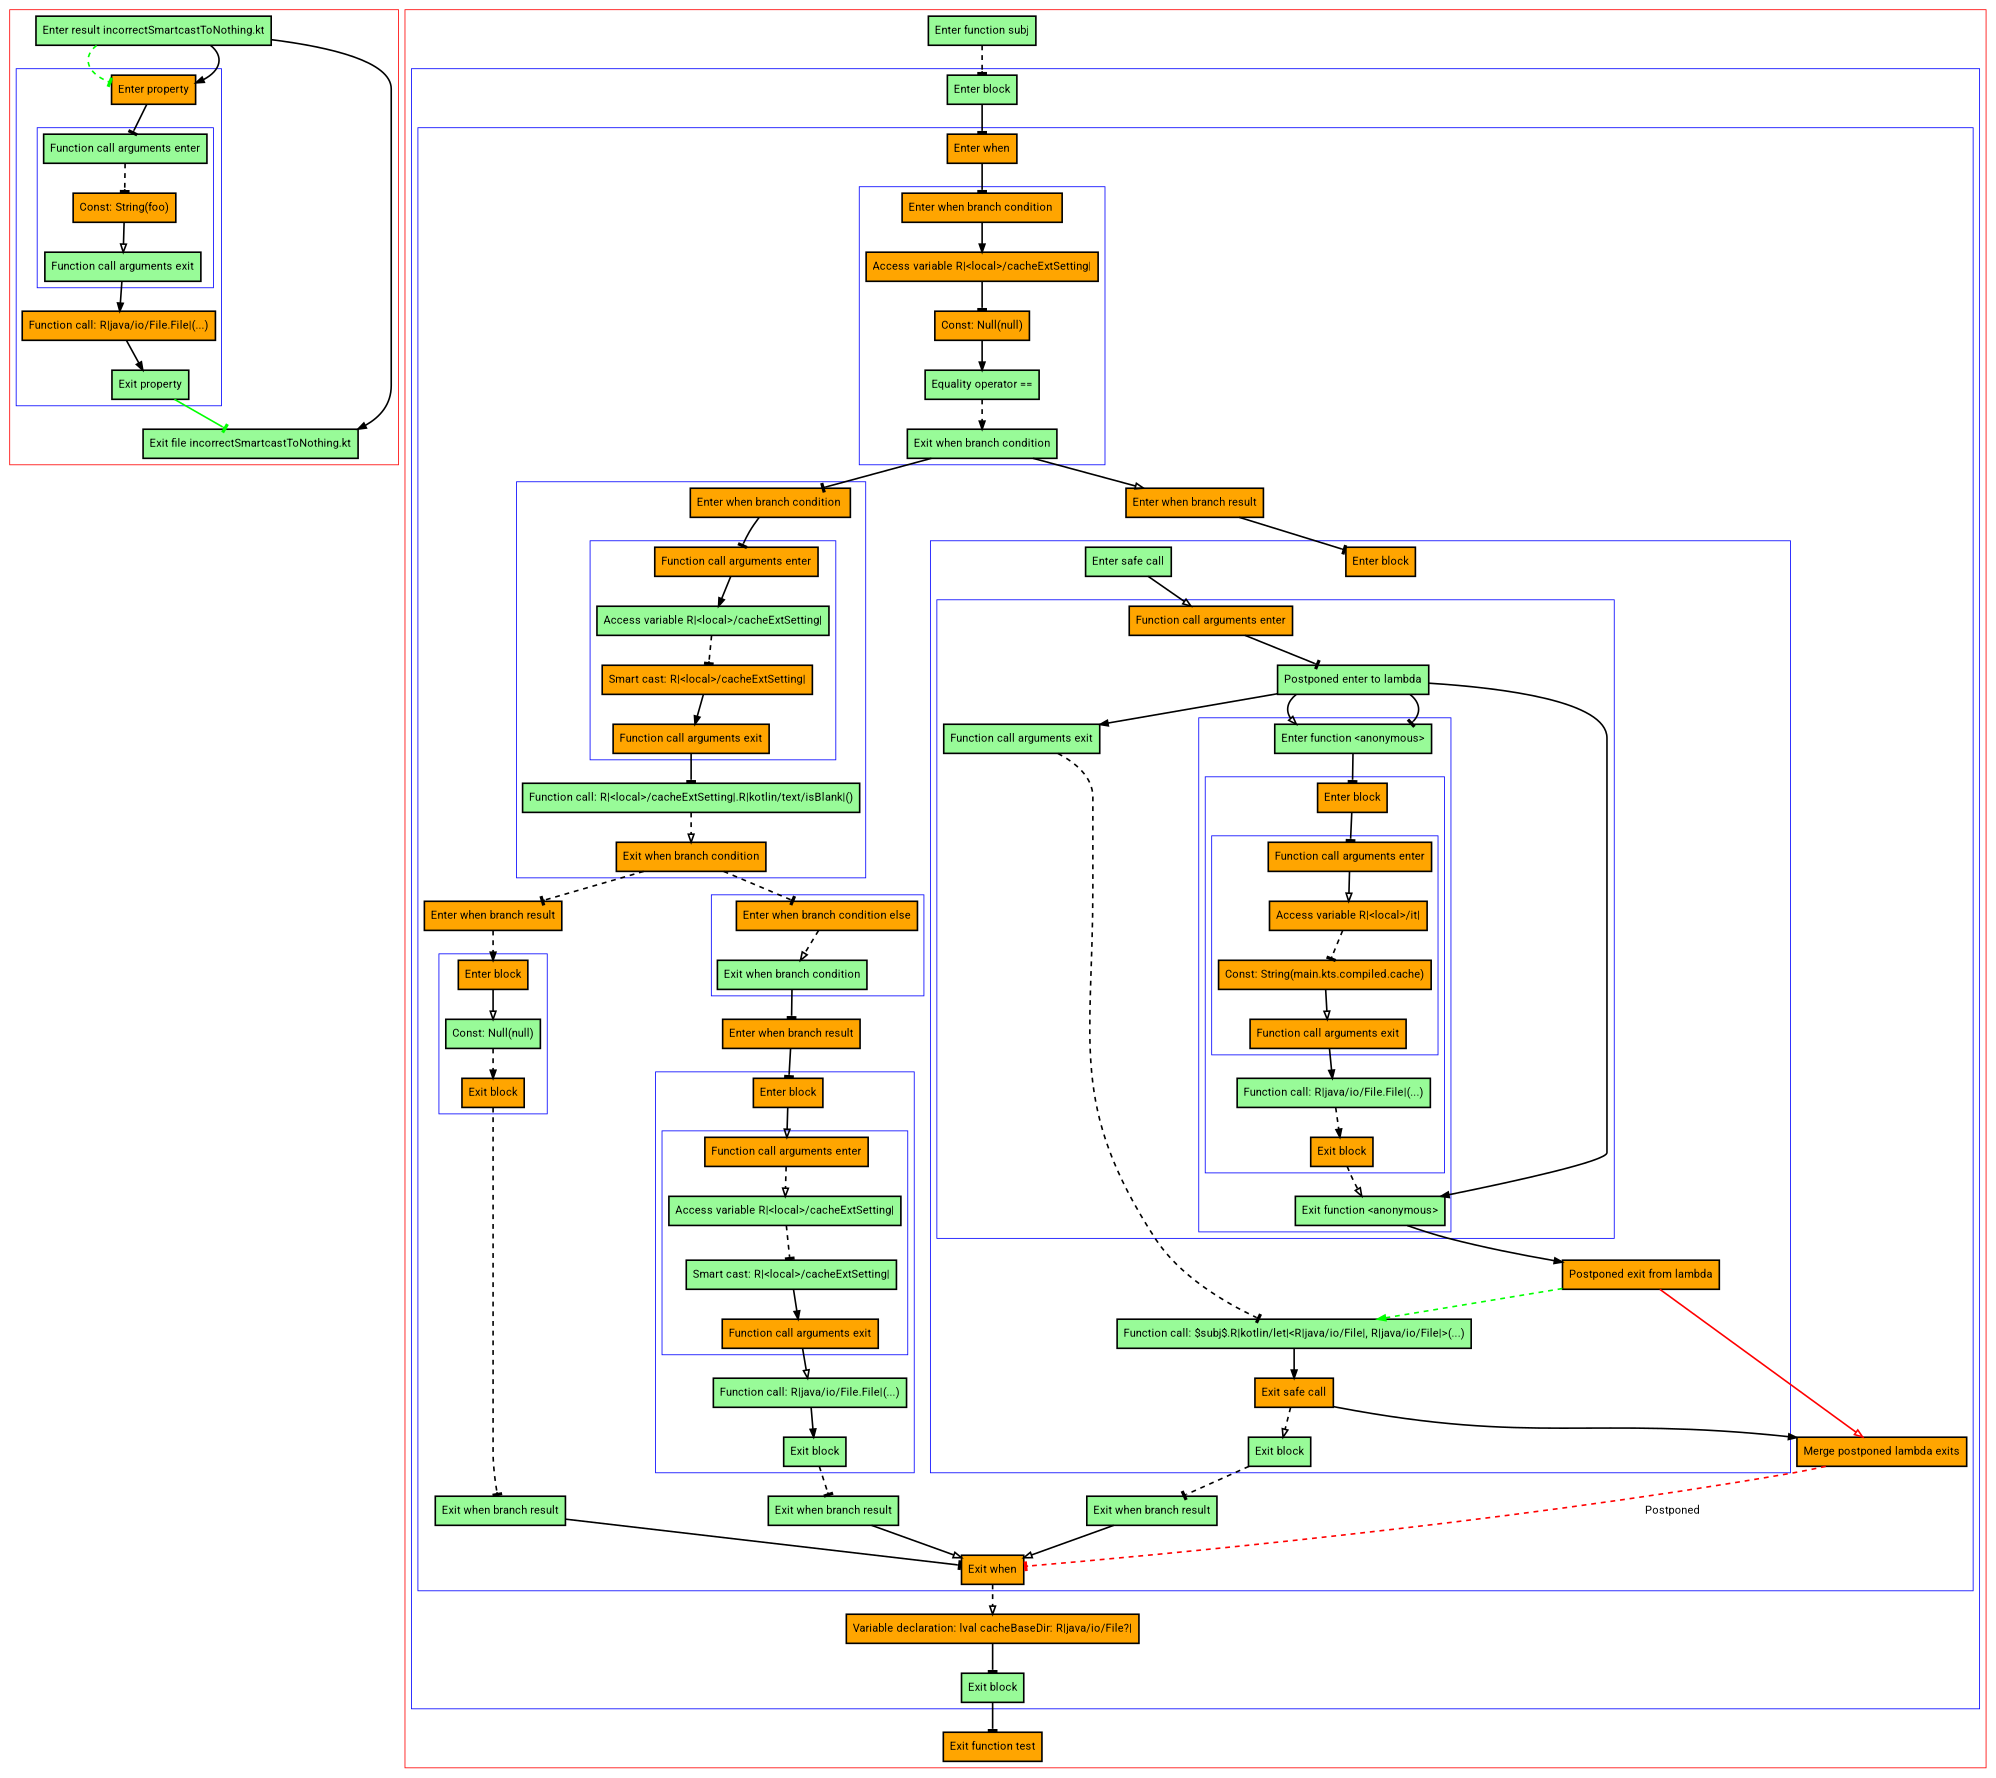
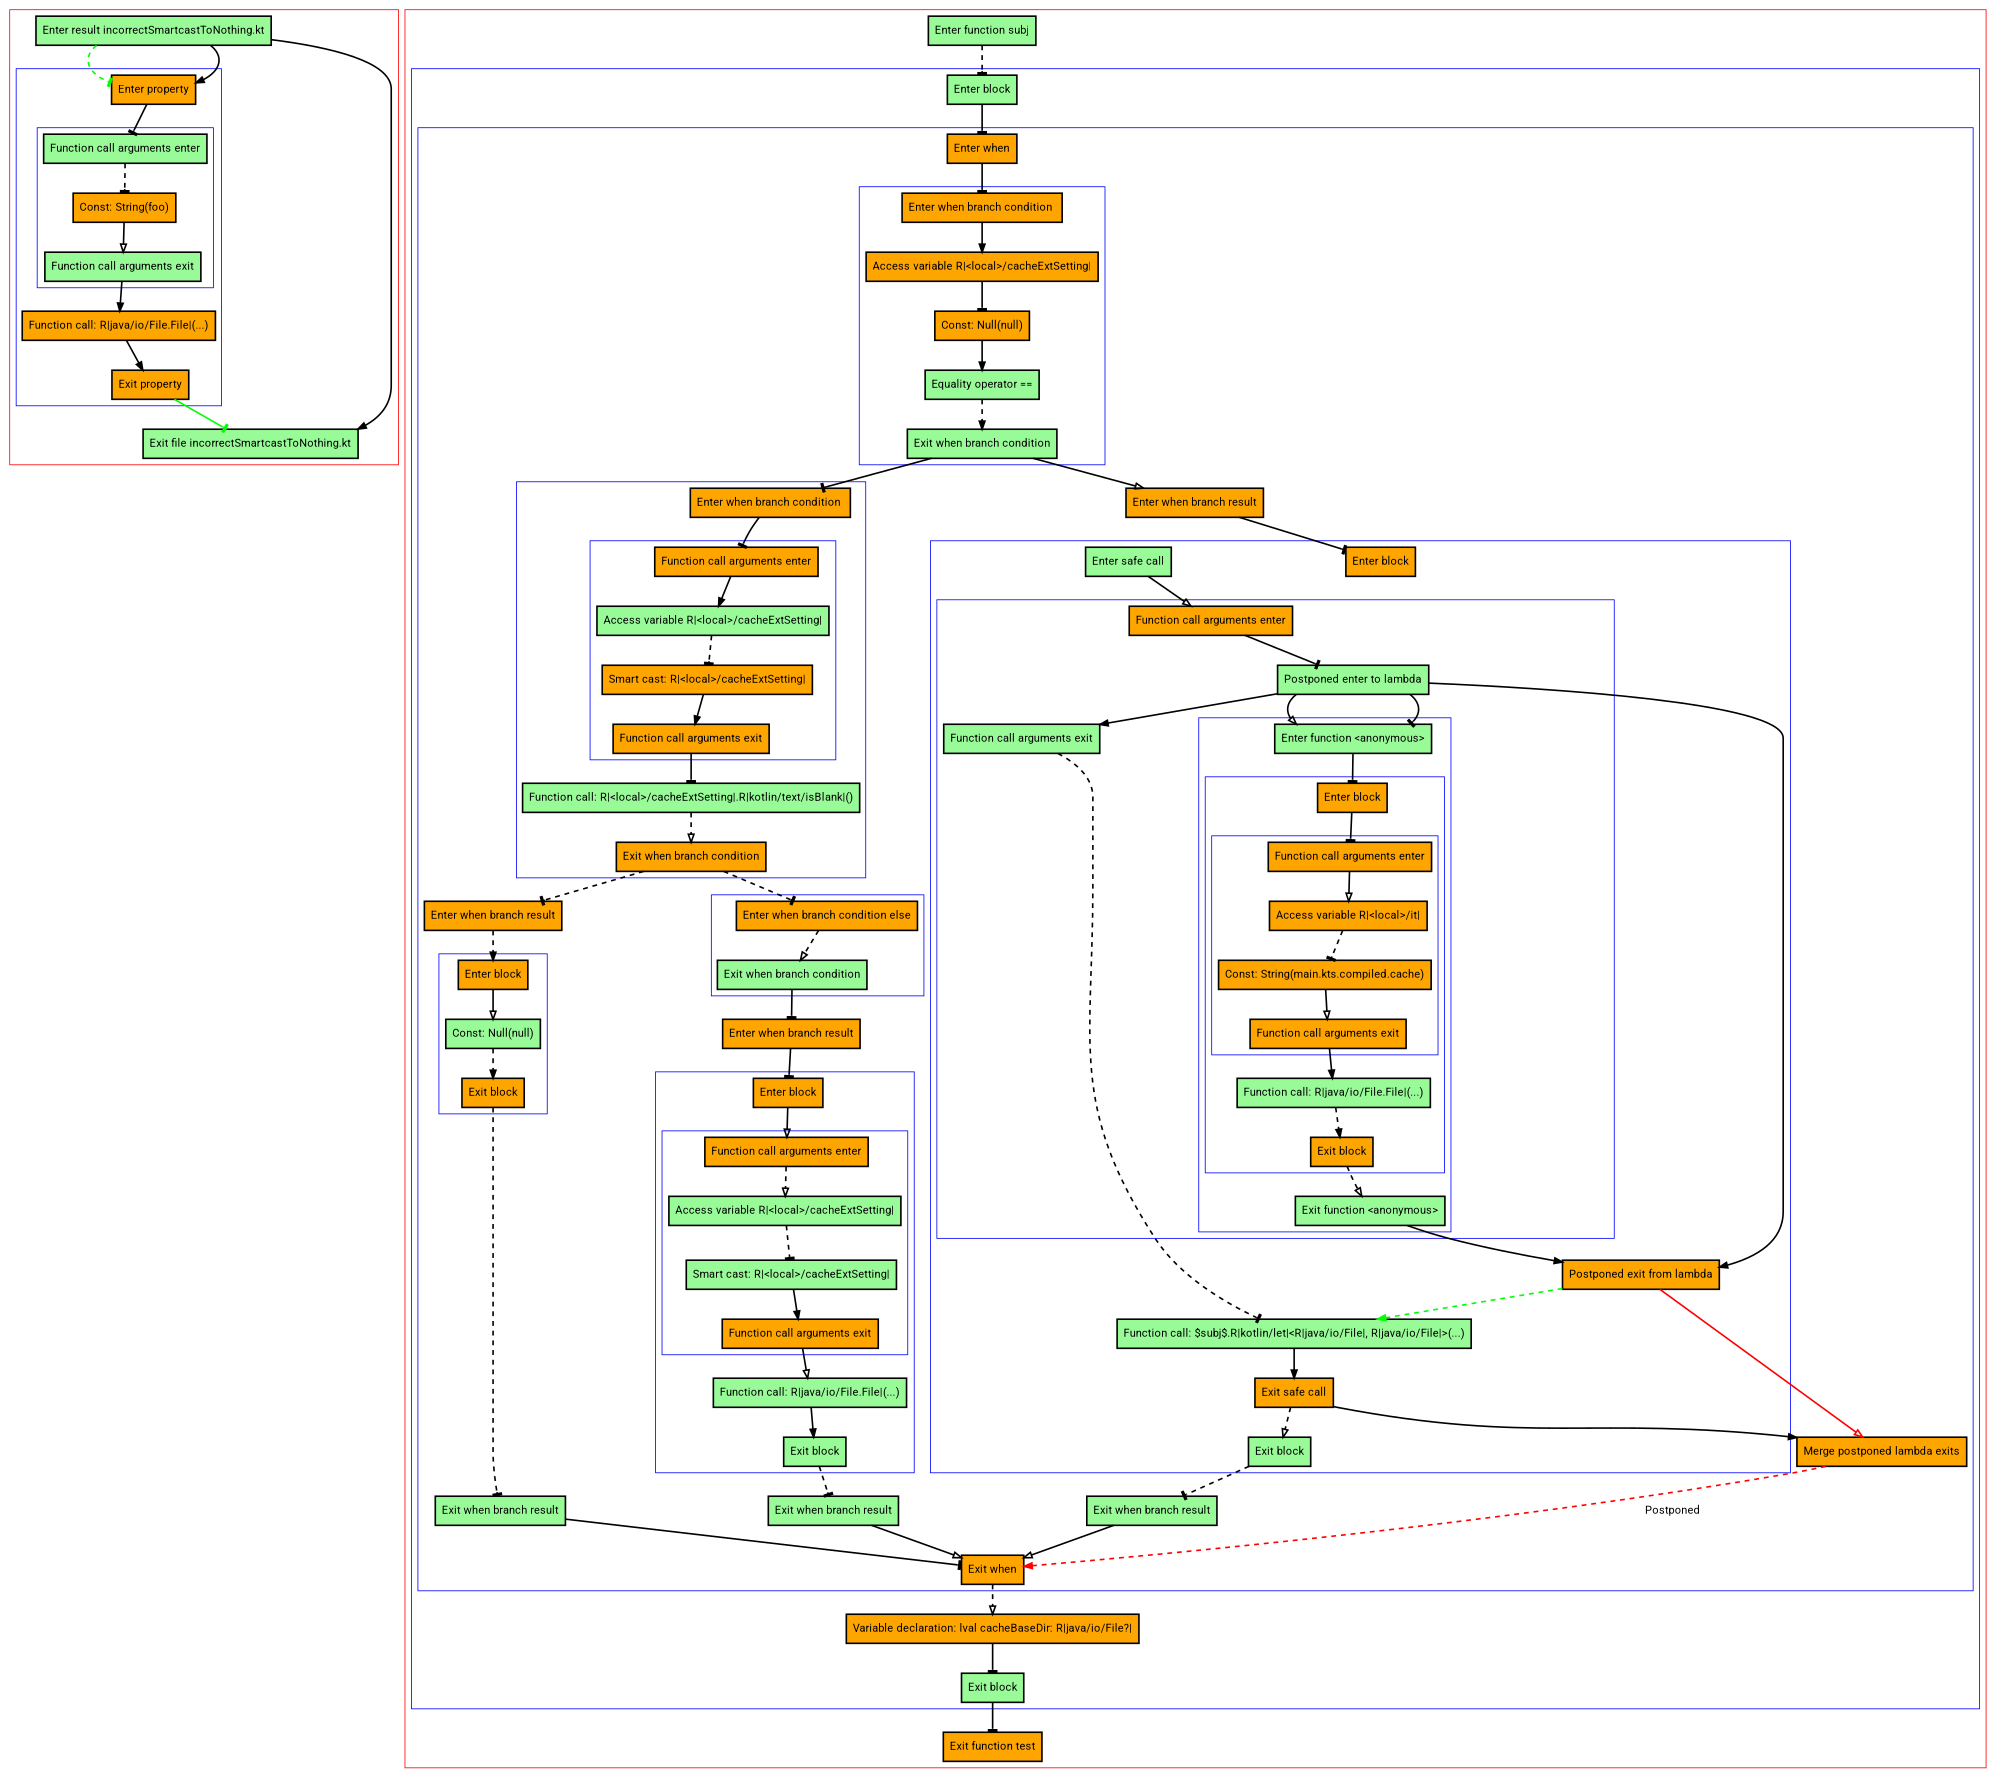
  digraph {
    fontname=Roboto
    nodesep=3
    node [fillcolor=orange fontname=Roboto penwidth=2 shape=box style=filled]
    edge [arrowhead=tee fontname=Roboto penwidth=2 style=dashed]
    n1 [fillcolor=palegreen label="Function call arguments enter"]
    n2 [label="Const: String(foo)"]
    n3 [fillcolor=palegreen label="Function call arguments exit"]
    n4 [label="Enter property"]
    n5 [label="Function call: R|java/io/File.File|(...)"]
-   n6 [fillcolor=palegreen label="Exit property"]
+   n6 [label="Exit property"]
    n7 [fillcolor=palegreen label="Enter result incorrectSmartcastToNothing.kt"]
    n8 [fillcolor=palegreen label="Exit file incorrectSmartcastToNothing.kt"]
    n9 [label="Enter when branch condition "]
    n10 [label="Access variable R|<local>/cacheExtSetting|"]
    n11 [label="Const: Null(null)"]
    n12 [fillcolor=palegreen label="Equality operator =="]
    n13 [fillcolor=palegreen label="Exit when branch condition"]
    n14 [label="Function call arguments enter"]
    n15 [fillcolor=palegreen label="Access variable R|<local>/cacheExtSetting|"]
    n16 [label="Smart cast: R|<local>/cacheExtSetting|"]
    n17 [label="Function call arguments exit"]
    n18 [label="Enter when branch condition "]
    n19 [fillcolor=palegreen label="Function call: R|<local>/cacheExtSetting|.R|kotlin/text/isBlank|()"]
    n20 [label="Exit when branch condition"]
    n21 [label="Enter when branch condition else"]
    n22 [fillcolor=palegreen label="Exit when branch condition"]
    n23 [label="Function call arguments enter"]
    n24 [fillcolor=palegreen label="Access variable R|<local>/cacheExtSetting|"]
    n25 [fillcolor=palegreen label="Smart cast: R|<local>/cacheExtSetting|"]
    n26 [label="Function call arguments exit"]
    n27 [label="Enter block"]
    n28 [fillcolor=palegreen label="Function call: R|java/io/File.File|(...)"]
    n29 [fillcolor=palegreen label="Exit block"]
    n30 [label="Enter block"]
    n31 [fillcolor=palegreen label="Const: Null(null)"]
    n32 [label="Exit block"]
    n33 [label="Function call arguments enter"]
    n34 [label="Access variable R|<local>/it|"]
    n35 [label="Const: String(main.kts.compiled.cache)"]
    n36 [label="Function call arguments exit"]
    n37 [label="Enter block"]
    n38 [fillcolor=palegreen label="Function call: R|java/io/File.File|(...)"]
    n39 [label="Exit block"]
    n40 [fillcolor=palegreen label="Enter function <anonymous>"]
    n41 [fillcolor=palegreen label="Exit function <anonymous>"]
    n42 [label="Function call arguments enter"]
    n43 [fillcolor=palegreen label="Postponed enter to lambda"]
    n44 [fillcolor=palegreen label="Function call arguments exit"]
    n45 [label="Enter block"]
    n46 [fillcolor=palegreen label="Enter safe call"]
    n47 [label="Postponed exit from lambda"]
    n48 [fillcolor=palegreen label="Function call: $subj$.R|kotlin/let|<R|java/io/File|, R|java/io/File|>(...)"]
    n49 [label="Exit safe call"]
    n50 [fillcolor=palegreen label="Exit block"]
    n51 [label="Enter when"]
    n52 [label="Enter when branch result"]
    n53 [fillcolor=palegreen label="Exit when branch result"]
    n54 [label="Enter when branch result"]
    n55 [fillcolor=palegreen label="Exit when branch result"]
    n56 [label="Enter when branch result"]
    n57 [fillcolor=palegreen label="Exit when branch result"]
    n58 [label="Merge postponed lambda exits"]
    n59 [label="Exit when"]
    n60 [fillcolor=palegreen label="Enter block"]
    n61 [label="Variable declaration: lval cacheBaseDir: R|java/io/File?|"]
    n62 [fillcolor=palegreen label="Exit block"]
    n63 [fillcolor=palegreen label="Enter function subj"]
    n64 [label="Exit function test"]
    subgraph cluster_1 {
      color=red
      n7
      n8
      subgraph cluster_2 {
        color=blue
        n4
        n5
        n6
        subgraph cluster_3 {
          color=blue
          n1
          n2
          n3
        }
      }
    }
    subgraph cluster_4 {
      color=red
      n63
      n64
      subgraph cluster_5 {
        color=blue
        n60
        n61
        n62
        subgraph cluster_6 {
          color=blue
          n51
          n52
          n53
          n54
          n55
          n56
          n57
          n58
          n59
          subgraph cluster_7 {
            color=blue
            n9
            n10
            n11
            n12
            n13
          }
          subgraph cluster_8 {
            color=blue
            n18
            n19
            n20
            subgraph cluster_9 {
              color=blue
              n14
              n15
              n16
              n17
            }
          }
          subgraph cluster_10 {
            color=blue
            n21
            n22
          }
          subgraph cluster_11 {
            color=blue
            n27
            n28
            n29
            subgraph cluster_12 {
              color=blue
              n23
              n24
              n25
              n26
            }
          }
          subgraph cluster_13 {
            color=blue
            n30
            n31
            n32
          }
          subgraph cluster_14 {
            color=blue
            n45
            n46
            n47
            n48
            n49
            n50
            subgraph cluster_15 {
              color=blue
              n42
              n43
              n44
              subgraph cluster_16 {
                color=blue
                n40
                n41
                subgraph cluster_17 {
                  color=blue
                  n37
                  n38
                  n39
                  subgraph cluster_18 {
                    color=blue
                    n33
                    n34
                    n35
                    n36
                  }
                }
              }
            }
          }
        }
      }
    }
    n1 -> n2
    n2 -> n3 [arrowhead=onormal style=solid]
    n3 -> n5 [arrowhead=normal style=solid]
    n4 -> n1 [style=bold]
    n5 -> n6 [arrowhead=normal style=solid]
    n6 -> n8 [color=green style=solid]
    n7 -> n4 [color=green]
    n7 -> n4 [arrowhead=normal style=bold]
    n7 -> n8 [arrowhead=normal style=bold]
    n9 -> n10 [arrowhead=normal style=bold]
    n10 -> n11 [style=solid]
    n11 -> n12 [arrowhead=normal style=bold]
    n12 -> n13 [arrowhead=normal]
    n13 -> n18 [style=solid]
    n13 -> n56 [arrowhead=onormal style=bold]
    n14 -> n15 [arrowhead=normal style=bold]
    n15 -> n16
    n16 -> n17 [arrowhead=normal style=solid]
    n17 -> n19 [style=solid]
    n18 -> n14 [style=solid]
    n19 -> n20 [arrowhead=onormal]
    n20 -> n21
    n20 -> n54
    n21 -> n22 [arrowhead=onormal]
    n22 -> n52 [style=bold]
    n23 -> n24 [arrowhead=onormal]
    n24 -> n25
    n25 -> n26 [arrowhead=normal style=bold]
    n26 -> n28 [arrowhead=onormal style=solid]
    n27 -> n23 [arrowhead=onormal style=bold]
    n28 -> n29 [arrowhead=normal style=solid]
    n29 -> n53
    n30 -> n31 [arrowhead=onormal style=solid]
    n31 -> n32 [arrowhead=normal]
    n32 -> n55
    n33 -> n34 [arrowhead=onormal style=solid]
    n34 -> n35
    n35 -> n36 [arrowhead=onormal style=bold]
    n36 -> n38 [arrowhead=normal style=bold]
    n37 -> n33 [style=bold]
    n38 -> n39 [arrowhead=normal]
    n39 -> n41 [arrowhead=onormal]
    n40 -> n37 [style=solid]
    n41 -> n47 [arrowhead=normal style=bold]
    n42 -> n43 [style=solid]
    n43 -> n40 [arrowhead=onormal style=bold]
    n43 -> n40 [style=bold]
    n43 -> n44 [arrowhead=normal style=bold]
-   n43 -> n41 [arrowhead=normal style=solid]
+   n43 -> n47 [arrowhead=normal style=solid]
    n44 -> n48
    n46 -> n42 [arrowhead=onormal style=bold]
    n47 -> n48 [arrowhead=normal color=green]
    n47 -> n58 [arrowhead=onormal color=red style=solid]
    n48 -> n49 [arrowhead=normal style=bold]
    n49 -> n50 [arrowhead=onormal]
    n49 -> n58 [arrowhead=normal style=bold]
    n50 -> n57
    n51 -> n9 [style=bold]
    n52 -> n27 [style=solid]
    n53 -> n59 [arrowhead=onormal style=bold]
    n54 -> n30 [arrowhead=normal]
    n55 -> n59 [style=bold]
    n56 -> n45 [style=solid]
    n57 -> n59 [arrowhead=onormal style=bold]
-   n58 -> n59 [color=red label=Postponed]
+   n58 -> n59 [arrowhead=normal color=red label=Postponed]
    n59 -> n61 [arrowhead=onormal]
    n60 -> n51 [style=solid]
    n61 -> n62 [style=solid]
    n62 -> n64 [style=solid]
    n63 -> n60
  }
